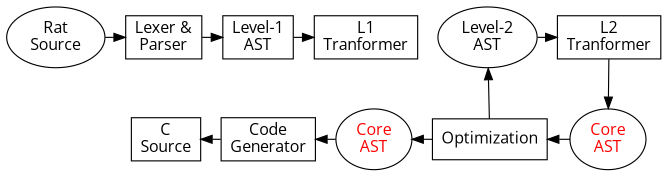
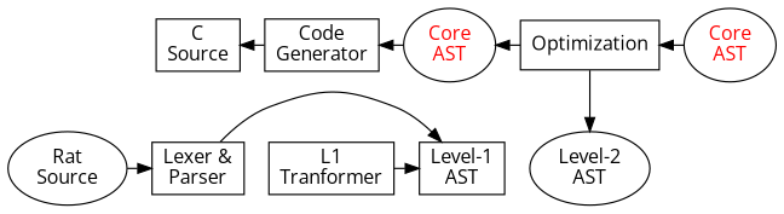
  digraph {
    fontname="Open Sans"
    node [fontname="Open Sans" shape=box]
    edge [fontname="Open Sans"]
    n1 [label="Rat\nSource" shape=""]
    n2 [label="Lexer &\nParser"]
    n3 [label="Level-1\nAST"]
    n4 [label="L1\nTranformer"]
    n5 [label="Level-2\nAST" shape=""]
-   n6 [label="L2\nTranformer"]
    n7 [fontcolor=red label="Core\nAST" shape=""]
    n8 [label=Optimization]
    n9 [fontcolor=red label="Core\nAST" shape=""]
    n10 [label="Code\nGenerator"]
    n11 [label="C\nSource"]
    subgraph sub_1 {
      rank=same
      rankdir=LR
      n1
      n2
      n3
      n4
      n5
-     n6
    }
    subgraph sub_2 {
      rank=same
      rankdir=LR
      n7
      n8
      n9
      n10
      n11
    }
    n1 -> n2
    n2 -> n3
-   n3 -> n4
-   n5 -> n6
-   n6 -> n7
+   n4 -> n3
    n8 -> n5
    n8 -> n7 [dir=back]
    n9 -> n8 [dir=back]
    n10 -> n9 [dir=back]
    n11 -> n10 [dir=back]
  }
